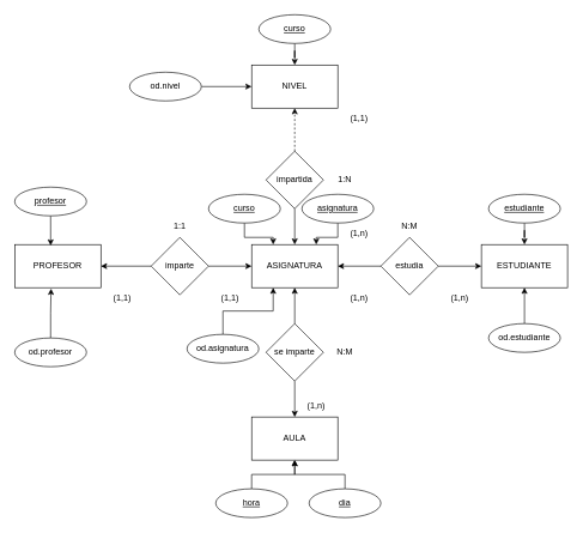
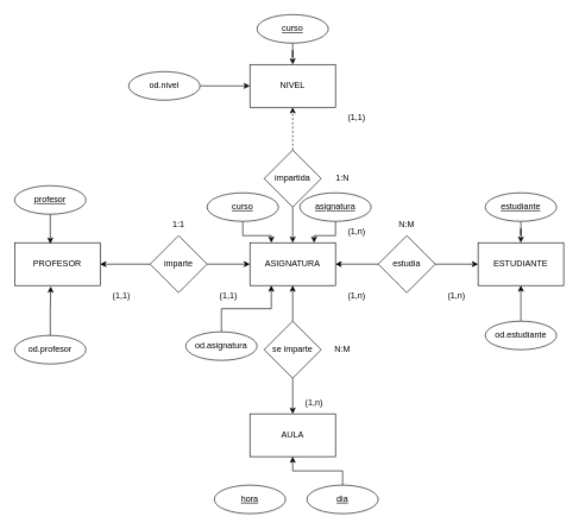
  <mxCell id="0" />
  <mxCell id="1" parent="0" />
  <mxCell id="2" value="ASIGNATURA" style="rounded=0;whiteSpace=wrap;html=1;" vertex="1" parent="1"><mxGeometry x="350" y="340" width="120" height="60" as="geometry" /></mxCell>
  <mxCell id="3" value="" style="edgeStyle=orthogonalEdgeStyle;rounded=0;orthogonalLoop=1;jettySize=auto;html=1;" edge="1" parent="1" source="5" target="6"><mxGeometry relative="1" as="geometry" /></mxCell>
  <mxCell id="4" style="edgeStyle=orthogonalEdgeStyle;rounded=0;orthogonalLoop=1;jettySize=auto;html=1;entryX=1;entryY=0.5;entryDx=0;entryDy=0;" edge="1" parent="1" source="5" target="2"><mxGeometry relative="1" as="geometry" /></mxCell>
  <mxCell id="5" value="estudia" style="rhombus;whiteSpace=wrap;html=1;" vertex="1" parent="1"><mxGeometry x="530" y="330" width="80" height="80" as="geometry" /></mxCell>
  <mxCell id="6" value="ESTUDIANTE" style="whiteSpace=wrap;html=1;" vertex="1" parent="1"><mxGeometry x="670" y="340" width="120" height="60" as="geometry" /></mxCell>
  <mxCell id="7" style="edgeStyle=orthogonalEdgeStyle;rounded=0;orthogonalLoop=1;jettySize=auto;html=1;" edge="1" parent="1" source="9" target="2"><mxGeometry relative="1" as="geometry" /></mxCell>
  <mxCell id="8" value="" style="edgeStyle=orthogonalEdgeStyle;rounded=0;orthogonalLoop=1;jettySize=auto;html=1;" edge="1" parent="1" source="9" target="10"><mxGeometry relative="1" as="geometry" /></mxCell>
  <mxCell id="9" value="imparte" style="rhombus;whiteSpace=wrap;html=1;" vertex="1" parent="1"><mxGeometry x="210" y="330" width="80" height="80" as="geometry" /></mxCell>
  <mxCell id="10" value="PROFESOR" style="whiteSpace=wrap;html=1;" vertex="1" parent="1"><mxGeometry x="20" y="340" width="120" height="60" as="geometry" /></mxCell>
  <mxCell id="11" style="edgeStyle=orthogonalEdgeStyle;rounded=0;orthogonalLoop=1;jettySize=auto;html=1;entryX=0.5;entryY=0;entryDx=0;entryDy=0;" edge="1" parent="1" source="13" target="2"><mxGeometry relative="1" as="geometry" /></mxCell>
  <mxCell id="12" value="" style="edgeStyle=orthogonalEdgeStyle;rounded=0;orthogonalLoop=1;jettySize=auto;html=1;dashed=1;" edge="1" parent="1" source="13" target="18"><mxGeometry relative="1" as="geometry" /></mxCell>
  <mxCell id="13" value="impartida" style="rhombus;whiteSpace=wrap;html=1;" vertex="1" parent="1"><mxGeometry x="370" y="210" width="80" height="80" as="geometry" /></mxCell>
  <mxCell id="14" style="edgeStyle=orthogonalEdgeStyle;rounded=0;orthogonalLoop=1;jettySize=auto;html=1;entryX=0.5;entryY=1;entryDx=0;entryDy=0;" edge="1" parent="1" source="16" target="2"><mxGeometry relative="1" as="geometry" /></mxCell>
  <mxCell id="15" value="" style="edgeStyle=orthogonalEdgeStyle;rounded=0;orthogonalLoop=1;jettySize=auto;html=1;" edge="1" parent="1" source="16" target="17"><mxGeometry relative="1" as="geometry" /></mxCell>
  <mxCell id="16" value="se imparte" style="rhombus;whiteSpace=wrap;html=1;" vertex="1" parent="1"><mxGeometry x="370" y="450" width="80" height="80" as="geometry" /></mxCell>
  <mxCell id="17" value="AULA" style="whiteSpace=wrap;html=1;" vertex="1" parent="1"><mxGeometry x="350" y="580" width="120" height="60" as="geometry" /></mxCell>
  <mxCell id="18" value="NIVEL" style="whiteSpace=wrap;html=1;" vertex="1" parent="1"><mxGeometry x="350" y="90" width="120" height="60" as="geometry" /></mxCell>
  <mxCell id="19" value="1:1" style="text;html=1;strokeColor=none;fillColor=none;align=center;verticalAlign=middle;whiteSpace=wrap;rounded=0;" vertex="1" parent="1"><mxGeometry x="220" y="300" width="60" height="30" as="geometry" /></mxCell>
  <mxCell id="20" value="N:M" style="text;html=1;strokeColor=none;fillColor=none;align=center;verticalAlign=middle;whiteSpace=wrap;rounded=0;" vertex="1" parent="1"><mxGeometry x="450" y="475" width="60" height="30" as="geometry" /></mxCell>
  <mxCell id="21" value="N:M" style="text;html=1;strokeColor=none;fillColor=none;align=center;verticalAlign=middle;whiteSpace=wrap;rounded=0;" vertex="1" parent="1"><mxGeometry x="540" y="300" width="60" height="30" as="geometry" /></mxCell>
  <mxCell id="22" value="(1,1)" style="text;html=1;strokeColor=none;fillColor=none;align=center;verticalAlign=middle;whiteSpace=wrap;rounded=0;" vertex="1" parent="1"><mxGeometry x="140" y="400" width="60" height="30" as="geometry" /></mxCell>
  <mxCell id="23" value="(1,1)" style="text;html=1;strokeColor=none;fillColor=none;align=center;verticalAlign=middle;whiteSpace=wrap;rounded=0;" vertex="1" parent="1"><mxGeometry x="290" y="400" width="60" height="30" as="geometry" /></mxCell>
  <mxCell id="24" value="(1,n)" style="text;html=1;strokeColor=none;fillColor=none;align=center;verticalAlign=middle;whiteSpace=wrap;rounded=0;" vertex="1" parent="1"><mxGeometry x="470" y="400" width="60" height="30" as="geometry" /></mxCell>
  <mxCell id="25" value="(1,n)" style="text;html=1;strokeColor=none;fillColor=none;align=center;verticalAlign=middle;whiteSpace=wrap;rounded=0;" vertex="1" parent="1"><mxGeometry x="610" y="400" width="60" height="30" as="geometry" /></mxCell>
  <mxCell id="26" value="(1,1)" style="text;html=1;strokeColor=none;fillColor=none;align=center;verticalAlign=middle;whiteSpace=wrap;rounded=0;" vertex="1" parent="1"><mxGeometry x="470" y="150" width="60" height="30" as="geometry" /></mxCell>
  <mxCell id="27" value="(1,n)" style="text;html=1;strokeColor=none;fillColor=none;align=center;verticalAlign=middle;whiteSpace=wrap;rounded=0;" vertex="1" parent="1"><mxGeometry x="470" y="310" width="60" height="30" as="geometry" /></mxCell>
  <mxCell id="28" value="1:N" style="text;html=1;strokeColor=none;fillColor=none;align=center;verticalAlign=middle;whiteSpace=wrap;rounded=0;" vertex="1" parent="1"><mxGeometry x="450" y="235" width="60" height="30" as="geometry" /></mxCell>
  <mxCell id="29" value="(1,n)" style="text;html=1;strokeColor=none;fillColor=none;align=center;verticalAlign=middle;whiteSpace=wrap;rounded=0;" vertex="1" parent="1"><mxGeometry x="410" y="550" width="60" height="30" as="geometry" /></mxCell>
  <mxCell id="30" style="edgeStyle=orthogonalEdgeStyle;rounded=0;orthogonalLoop=1;jettySize=auto;html=1;entryX=0.417;entryY=0.022;entryDx=0;entryDy=0;entryPerimeter=0;" edge="1" parent="1" source="31" target="10"><mxGeometry relative="1" as="geometry" /></mxCell>
  <mxCell id="31" value="profesor" style="ellipse;whiteSpace=wrap;html=1;align=center;fontStyle=4;" vertex="1" parent="1"><mxGeometry x="20" y="260" width="100" height="40" as="geometry" /></mxCell>
  <mxCell id="32" value="" style="edgeStyle=orthogonalEdgeStyle;rounded=0;orthogonalLoop=1;jettySize=auto;html=1;" edge="1" parent="1" source="33" target="6"><mxGeometry relative="1" as="geometry" /></mxCell>
  <mxCell id="33" value="estudiante" style="ellipse;whiteSpace=wrap;html=1;align=center;fontStyle=4;" vertex="1" parent="1"><mxGeometry x="680" y="270" width="100" height="40" as="geometry" /></mxCell>
  <mxCell id="34" value="" style="edgeStyle=orthogonalEdgeStyle;rounded=0;orthogonalLoop=1;jettySize=auto;html=1;" edge="1" parent="1" source="35" target="18"><mxGeometry relative="1" as="geometry" /></mxCell>
  <mxCell id="35" value="curso" style="ellipse;whiteSpace=wrap;html=1;align=center;fontStyle=4;" vertex="1" parent="1"><mxGeometry x="360" y="20" width="100" height="40" as="geometry" /></mxCell>
- <mxCell id="36" value="" style="edgeStyle=orthogonalEdgeStyle;rounded=0;orthogonalLoop=1;jettySize=auto;html=1;" edge="1" parent="1" source="37" target="17"><mxGeometry relative="1" as="geometry" /></mxCell>
  <mxCell id="37" value="hora" style="ellipse;whiteSpace=wrap;html=1;align=center;fontStyle=4;" vertex="1" parent="1"><mxGeometry x="300" y="680" width="100" height="40" as="geometry" /></mxCell>
  <mxCell id="38" style="edgeStyle=orthogonalEdgeStyle;rounded=0;orthogonalLoop=1;jettySize=auto;html=1;entryX=0.5;entryY=1;entryDx=0;entryDy=0;" edge="1" parent="1" source="39" target="17"><mxGeometry relative="1" as="geometry" /></mxCell>
  <mxCell id="39" value="dia" style="ellipse;whiteSpace=wrap;html=1;align=center;fontStyle=4;" vertex="1" parent="1"><mxGeometry x="430" y="680" width="100" height="40" as="geometry" /></mxCell>
  <mxCell id="40" style="edgeStyle=orthogonalEdgeStyle;rounded=0;orthogonalLoop=1;jettySize=auto;html=1;entryX=0.25;entryY=0;entryDx=0;entryDy=0;" edge="1" parent="1" source="41" target="2"><mxGeometry relative="1" as="geometry" /></mxCell>
  <mxCell id="41" value="curso" style="ellipse;whiteSpace=wrap;html=1;align=center;fontStyle=4;" vertex="1" parent="1"><mxGeometry x="290" y="270" width="100" height="40" as="geometry" /></mxCell>
  <mxCell id="42" style="edgeStyle=orthogonalEdgeStyle;rounded=0;orthogonalLoop=1;jettySize=auto;html=1;entryX=0.75;entryY=0;entryDx=0;entryDy=0;" edge="1" parent="1" source="43" target="2"><mxGeometry relative="1" as="geometry" /></mxCell>
  <mxCell id="43" value="asignatura" style="ellipse;whiteSpace=wrap;html=1;align=center;fontStyle=4;" vertex="1" parent="1"><mxGeometry x="420" y="270" width="100" height="40" as="geometry" /></mxCell>
  <mxCell id="44" style="edgeStyle=orthogonalEdgeStyle;rounded=0;orthogonalLoop=1;jettySize=auto;html=1;entryX=0.422;entryY=1.022;entryDx=0;entryDy=0;entryPerimeter=0;" edge="1" parent="1" source="45" target="10"><mxGeometry relative="1" as="geometry" /></mxCell>
  <mxCell id="45" value="od.profesor" style="ellipse;whiteSpace=wrap;html=1;align=center;" vertex="1" parent="1"><mxGeometry x="20" y="470" width="100" height="40" as="geometry" /></mxCell>
  <mxCell id="46" value="" style="edgeStyle=orthogonalEdgeStyle;rounded=0;orthogonalLoop=1;jettySize=auto;html=1;" edge="1" parent="1" source="47" target="18"><mxGeometry relative="1" as="geometry" /></mxCell>
  <mxCell id="47" value="od.nivel" style="ellipse;whiteSpace=wrap;html=1;align=center;" vertex="1" parent="1"><mxGeometry x="180" y="100" width="100" height="40" as="geometry" /></mxCell>
  <mxCell id="48" style="edgeStyle=orthogonalEdgeStyle;rounded=0;orthogonalLoop=1;jettySize=auto;html=1;entryX=0.25;entryY=1;entryDx=0;entryDy=0;" edge="1" parent="1" source="49" target="2"><mxGeometry relative="1" as="geometry" /></mxCell>
  <mxCell id="49" value="od.asignatura" style="ellipse;whiteSpace=wrap;html=1;align=center;" vertex="1" parent="1"><mxGeometry x="260" y="465" width="100" height="40" as="geometry" /></mxCell>
  <mxCell id="50" value="" style="edgeStyle=orthogonalEdgeStyle;rounded=0;orthogonalLoop=1;jettySize=auto;html=1;" edge="1" parent="1" source="51" target="6"><mxGeometry relative="1" as="geometry" /></mxCell>
  <mxCell id="51" value="od.estudiante" style="ellipse;whiteSpace=wrap;html=1;align=center;" vertex="1" parent="1"><mxGeometry x="680" y="450" width="100" height="40" as="geometry" /></mxCell>
